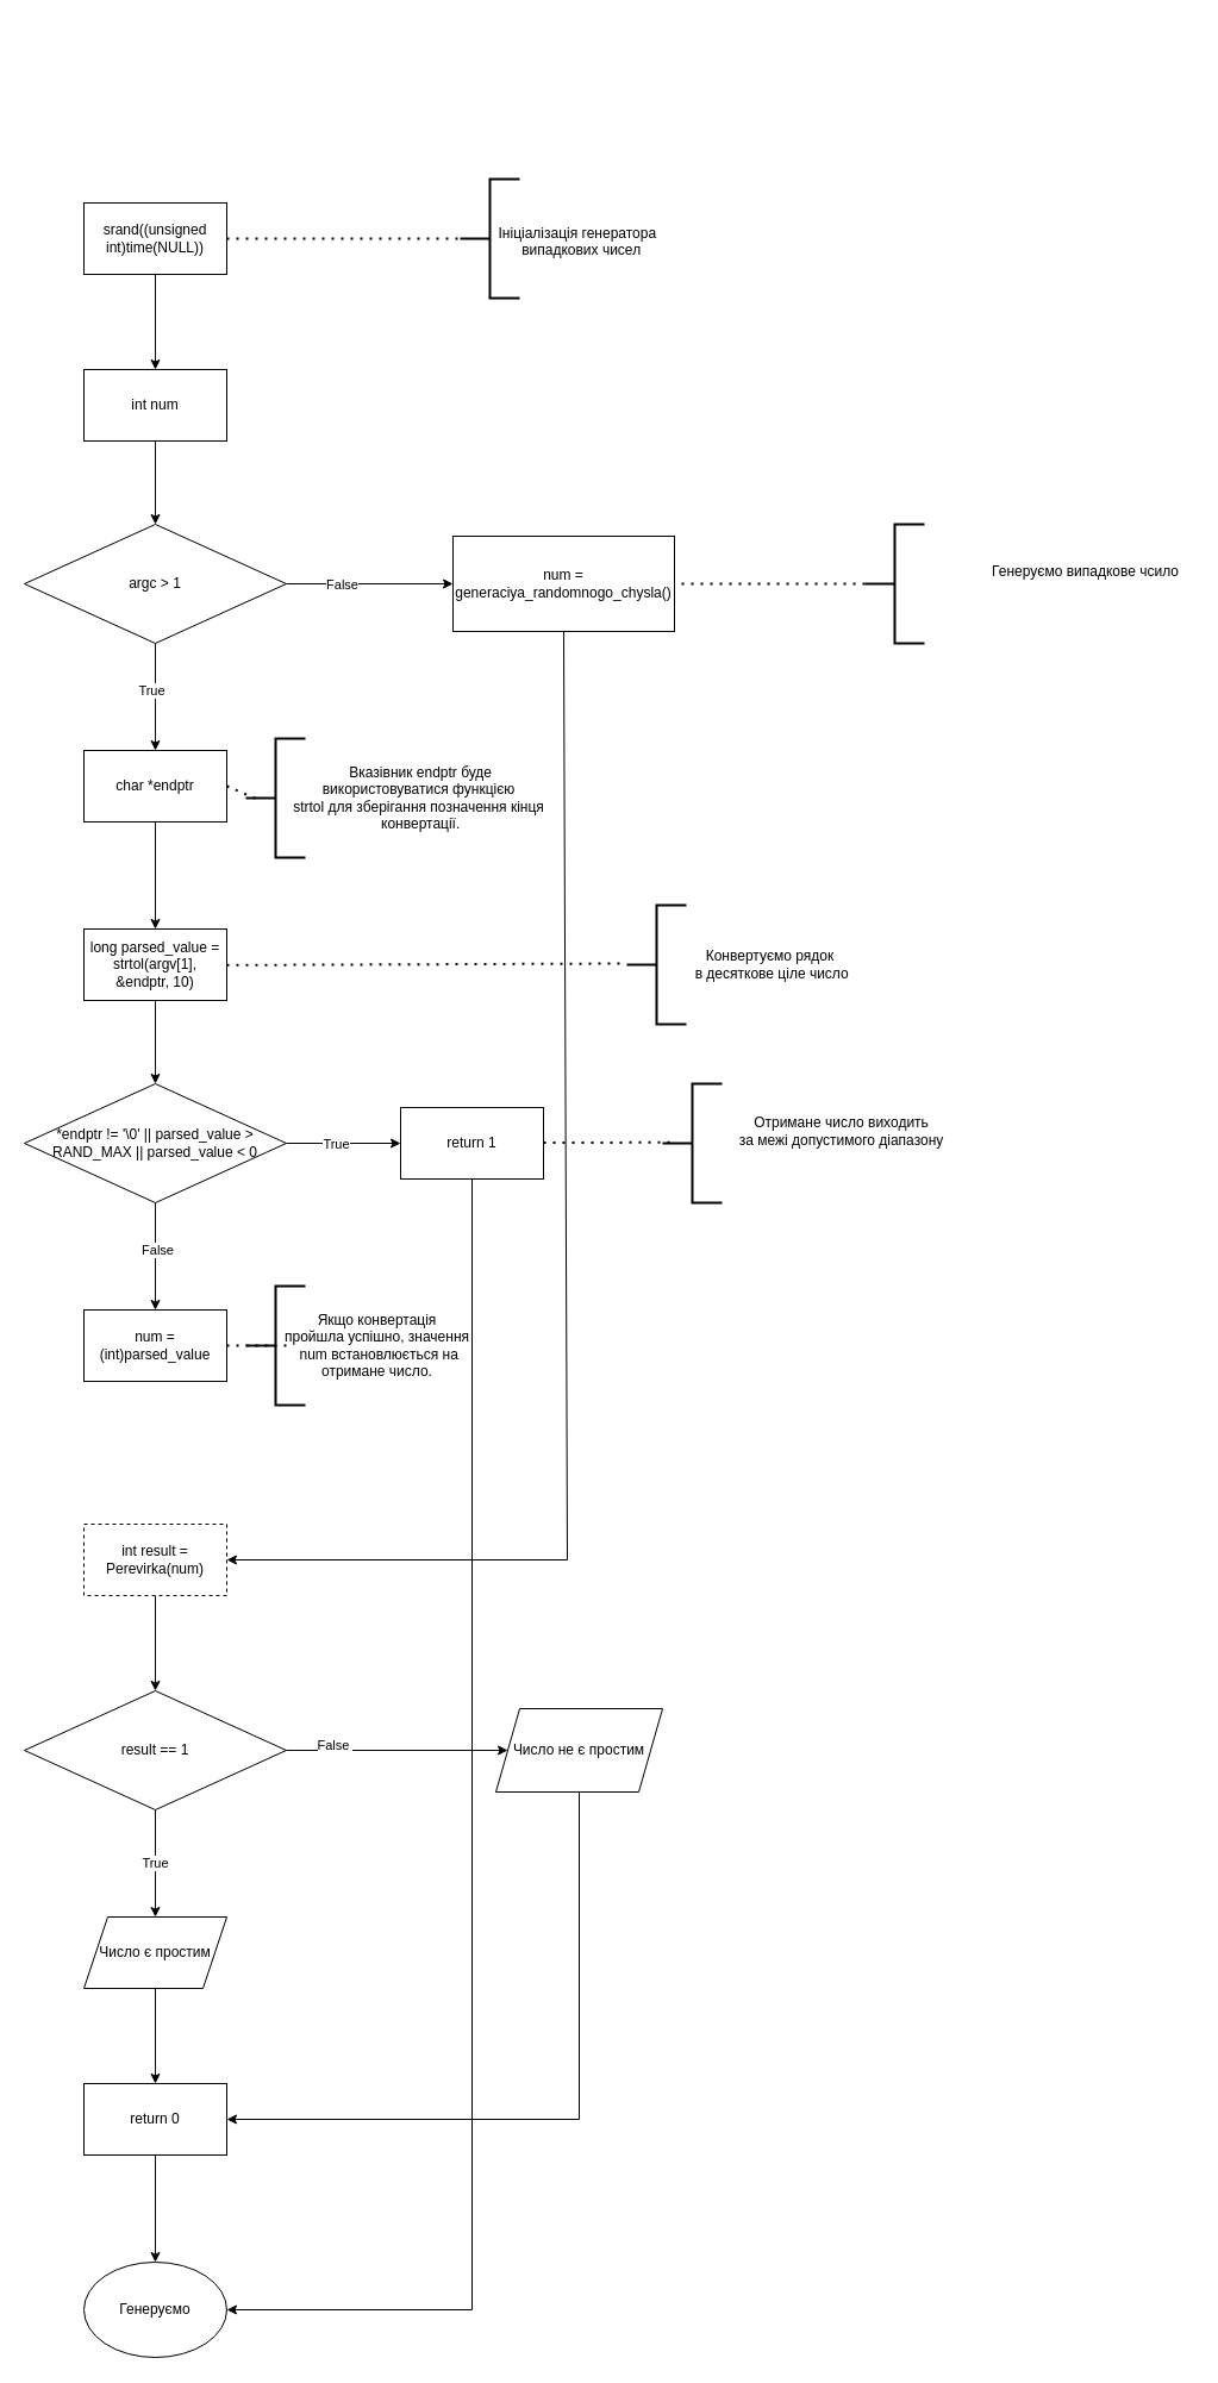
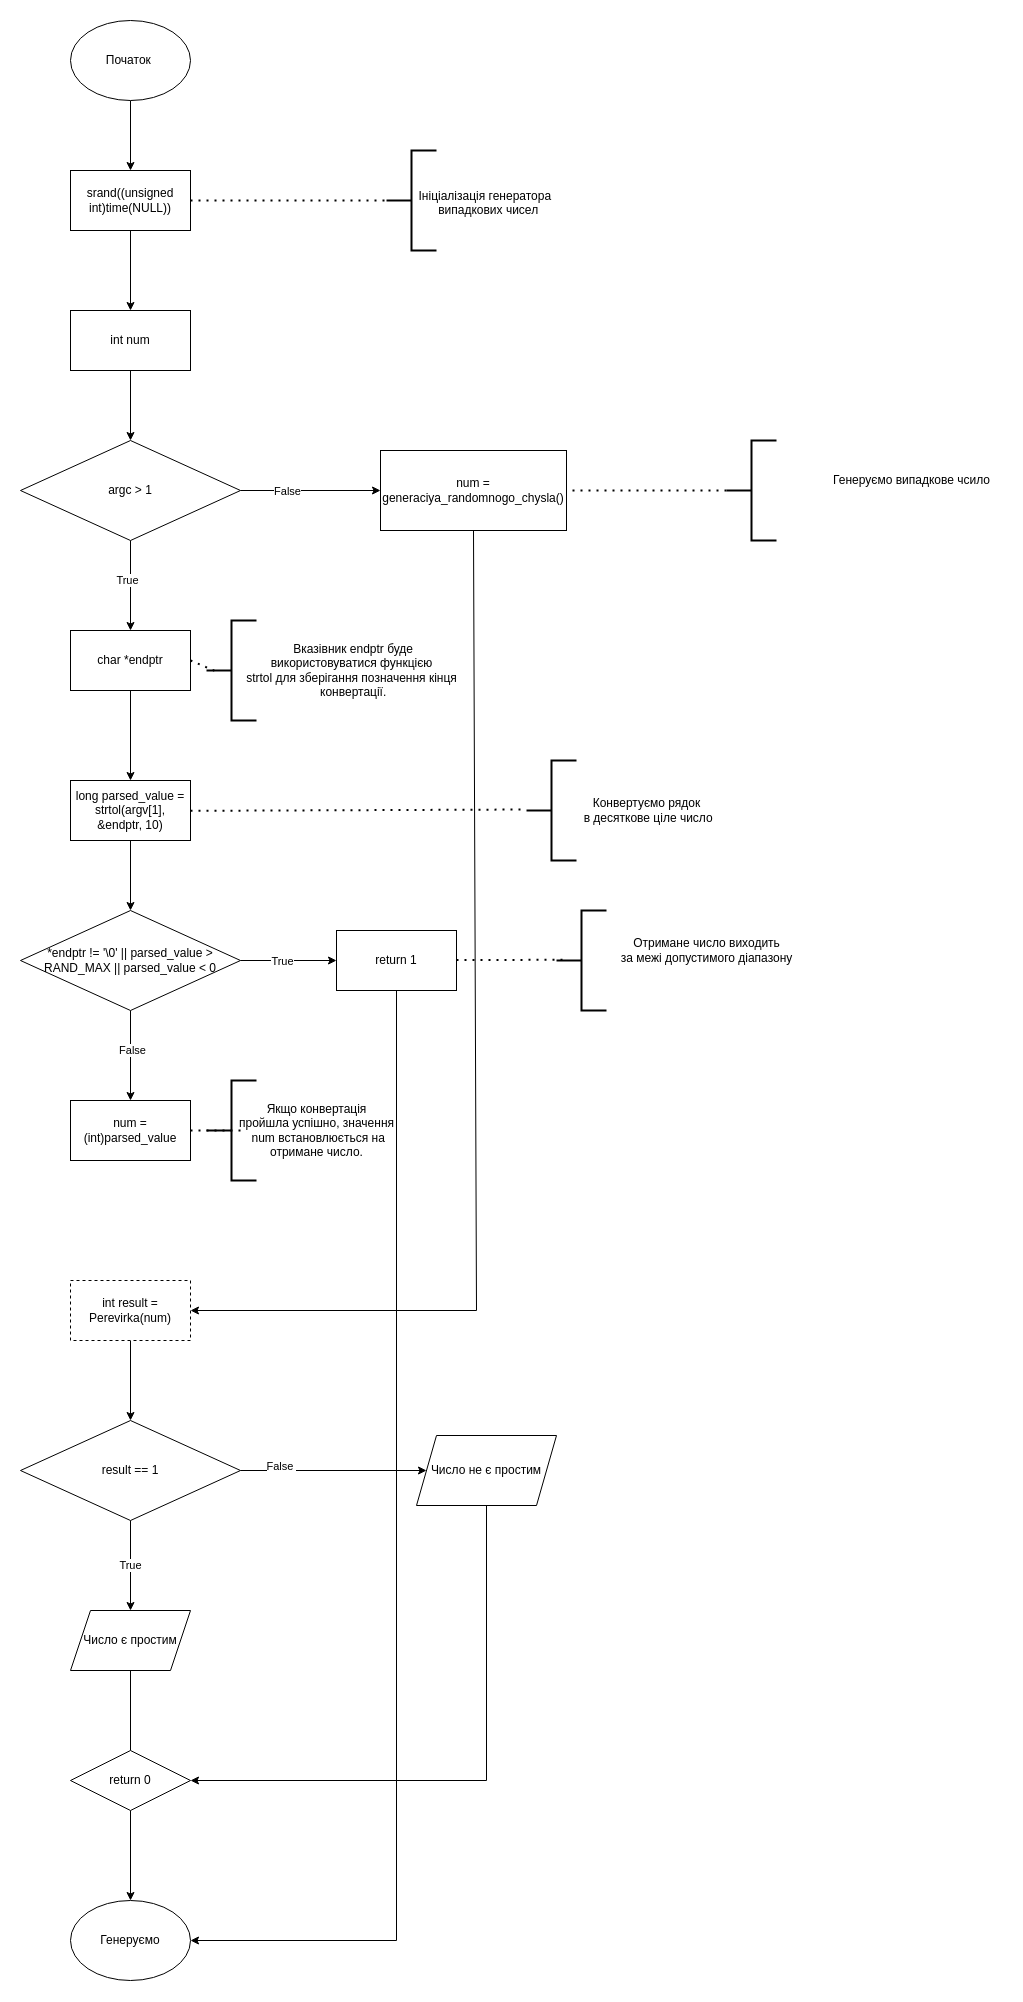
  <mxCell id="0" />
  <mxCell id="1" parent="0" />
+ <mxCell id="2" value="" style="edgeStyle=orthogonalEdgeStyle;rounded=0;orthogonalLoop=1;jettySize=auto;html=1;" parent="1" source="3" target="5" edge="1"><mxGeometry relative="1" as="geometry" /></mxCell>
+ <mxCell id="3" value="Початок&amp;nbsp;" style="ellipse;whiteSpace=wrap;html=1;" parent="1" vertex="1"><mxGeometry x="70" y="20" width="120" height="80" as="geometry" /></mxCell>
  <mxCell id="4" value="" style="edgeStyle=orthogonalEdgeStyle;rounded=0;orthogonalLoop=1;jettySize=auto;html=1;" parent="1" source="5" target="9" edge="1"><mxGeometry relative="1" as="geometry" /></mxCell>
  <mxCell id="5" value="srand((unsigned int)time(NULL))" style="rounded=0;whiteSpace=wrap;html=1;" parent="1" vertex="1"><mxGeometry x="70" y="170" width="120" height="60" as="geometry" /></mxCell>
  <mxCell id="6" value="&lt;div&gt;Ініціалізація генератора&amp;nbsp;&lt;/div&gt;&lt;div&gt;&amp;nbsp; випадкових чисел&amp;nbsp;&lt;/div&gt;&lt;div&gt;&lt;br&gt;&lt;/div&gt;" style="text;html=1;align=center;verticalAlign=middle;resizable=0;points=[];autosize=1;strokeColor=none;fillColor=none;" parent="1" vertex="1"><mxGeometry x="406" y="180" width="160" height="60" as="geometry" /></mxCell>
  <mxCell id="7" value="" style="strokeWidth=2;html=1;shape=mxgraph.flowchart.annotation_2;align=left;labelPosition=right;pointerEvents=1;" parent="1" vertex="1"><mxGeometry x="386" y="150" width="50" height="100" as="geometry" /></mxCell>
  <mxCell id="8" value="" style="edgeStyle=orthogonalEdgeStyle;rounded=0;orthogonalLoop=1;jettySize=auto;html=1;" parent="1" source="9" target="14" edge="1"><mxGeometry relative="1" as="geometry" /></mxCell>
  <mxCell id="9" value="int num" style="whiteSpace=wrap;html=1;rounded=0;" parent="1" vertex="1"><mxGeometry x="70" y="310" width="120" height="60" as="geometry" /></mxCell>
  <mxCell id="10" value="" style="edgeStyle=orthogonalEdgeStyle;rounded=0;orthogonalLoop=1;jettySize=auto;html=1;" parent="1" source="14" target="16" edge="1"><mxGeometry relative="1" as="geometry" /></mxCell>
  <mxCell id="11" value="True" style="edgeLabel;html=1;align=center;verticalAlign=middle;resizable=0;points=[];" parent="10" vertex="1" connectable="0"><mxGeometry x="-0.128" y="-4" relative="1" as="geometry"><mxPoint as="offset" /></mxGeometry></mxCell>
  <mxCell id="12" value="" style="edgeStyle=orthogonalEdgeStyle;rounded=0;orthogonalLoop=1;jettySize=auto;html=1;" parent="1" source="14" target="26" edge="1"><mxGeometry relative="1" as="geometry" /></mxCell>
  <mxCell id="13" value="False" style="edgeLabel;html=1;align=center;verticalAlign=middle;resizable=0;points=[];" parent="12" vertex="1" connectable="0"><mxGeometry x="-0.345" relative="1" as="geometry"><mxPoint as="offset" /></mxGeometry></mxCell>
  <mxCell id="14" value="argc &amp;gt; 1" style="rhombus;whiteSpace=wrap;html=1;" parent="1" vertex="1"><mxGeometry x="20" y="440" width="220" height="100" as="geometry" /></mxCell>
  <mxCell id="15" value="" style="edgeStyle=orthogonalEdgeStyle;rounded=0;orthogonalLoop=1;jettySize=auto;html=1;" parent="1" source="16" target="18" edge="1"><mxGeometry relative="1" as="geometry" /></mxCell>
  <mxCell id="16" value="char *endptr" style="whiteSpace=wrap;html=1;" parent="1" vertex="1"><mxGeometry x="70" y="630" width="120" height="60" as="geometry" /></mxCell>
  <mxCell id="17" value="" style="edgeStyle=orthogonalEdgeStyle;rounded=0;orthogonalLoop=1;jettySize=auto;html=1;" parent="1" source="18" target="23" edge="1"><mxGeometry relative="1" as="geometry" /></mxCell>
  <mxCell id="18" value="long parsed_value = strtol(argv[1], &amp;amp;endptr, 10)" style="whiteSpace=wrap;html=1;" parent="1" vertex="1"><mxGeometry x="70" y="780" width="120" height="60" as="geometry" /></mxCell>
  <mxCell id="19" value="" style="edgeStyle=orthogonalEdgeStyle;rounded=0;orthogonalLoop=1;jettySize=auto;html=1;" parent="1" source="23" target="24" edge="1"><mxGeometry relative="1" as="geometry" /></mxCell>
  <mxCell id="20" value="True" style="edgeLabel;html=1;align=center;verticalAlign=middle;resizable=0;points=[];" parent="19" vertex="1" connectable="0"><mxGeometry x="-0.154" relative="1" as="geometry"><mxPoint as="offset" /></mxGeometry></mxCell>
  <mxCell id="21" value="" style="edgeStyle=orthogonalEdgeStyle;rounded=0;orthogonalLoop=1;jettySize=auto;html=1;" parent="1" source="23" target="25" edge="1"><mxGeometry relative="1" as="geometry" /></mxCell>
  <mxCell id="22" value="False" style="edgeLabel;html=1;align=center;verticalAlign=middle;resizable=0;points=[];" parent="21" vertex="1" connectable="0"><mxGeometry x="-0.133" y="1" relative="1" as="geometry"><mxPoint as="offset" /></mxGeometry></mxCell>
  <mxCell id="23" value="*endptr != '\0' || parsed_value &amp;gt; RAND_MAX || parsed_value &amp;lt; 0" style="rhombus;whiteSpace=wrap;html=1;" parent="1" vertex="1"><mxGeometry x="20" y="910" width="220" height="100" as="geometry" /></mxCell>
  <mxCell id="24" value="return 1" style="rounded=0;whiteSpace=wrap;html=1;" parent="1" vertex="1"><mxGeometry x="336" y="930" width="120" height="60" as="geometry" /></mxCell>
  <mxCell id="25" value="num = (int)parsed_value" style="rounded=0;whiteSpace=wrap;html=1;" parent="1" vertex="1"><mxGeometry x="70" y="1100" width="120" height="60" as="geometry" /></mxCell>
  <mxCell id="26" value="num = generaciya_randomnogo_chysla()" style="whiteSpace=wrap;html=1;" parent="1" vertex="1"><mxGeometry x="380" y="450" width="186" height="80" as="geometry" /></mxCell>
  <mxCell id="27" value="" style="edgeStyle=orthogonalEdgeStyle;rounded=0;orthogonalLoop=1;jettySize=auto;html=1;" parent="1" source="28" target="32" edge="1"><mxGeometry relative="1" as="geometry" /></mxCell>
  <mxCell id="28" value="int result = Perevirka(num)" style="whiteSpace=wrap;html=1;rounded=0;dashed=1;" parent="1" vertex="1"><mxGeometry x="70" y="1280" width="120" height="60" as="geometry" /></mxCell>
  <mxCell id="29" value="" style="endArrow=classic;html=1;rounded=0;exitX=0.5;exitY=1;exitDx=0;exitDy=0;entryX=1;entryY=0.5;entryDx=0;entryDy=0;" parent="1" source="26" target="28" edge="1"><mxGeometry width="50" height="50" relative="1" as="geometry"><mxPoint x="436" y="720" as="sourcePoint" /><mxPoint x="486" y="670" as="targetPoint" /><Array as="points"><mxPoint x="476" y="1310" /></Array></mxGeometry></mxCell>
  <mxCell id="30" value="" style="edgeStyle=orthogonalEdgeStyle;rounded=0;orthogonalLoop=1;jettySize=auto;html=1;" parent="1" source="32" target="34" edge="1"><mxGeometry relative="1" as="geometry" /></mxCell>
  <mxCell id="31" value="True" style="edgeLabel;html=1;align=center;verticalAlign=middle;resizable=0;points=[];" parent="30" vertex="1" connectable="0"><mxGeometry x="-0.03" y="-1" relative="1" as="geometry"><mxPoint as="offset" /></mxGeometry></mxCell>
  <mxCell id="32" value="result == 1" style="rhombus;whiteSpace=wrap;html=1;" parent="1" vertex="1"><mxGeometry x="20" y="1420" width="220" height="100" as="geometry" /></mxCell>
- <mxCell id="33" value="" style="edgeStyle=orthogonalEdgeStyle;rounded=0;orthogonalLoop=1;jettySize=auto;html=1;" parent="1" source="34" target="36" edge="1"><mxGeometry relative="1" as="geometry" /></mxCell>
+ <mxCell id="33" value="" style="edgeStyle=orthogonalEdgeStyle;rounded=0;orthogonalLoop=1;jettySize=auto;html=1;endArrow=none;" parent="1" source="34" target="36" edge="1"><mxGeometry relative="1" as="geometry" /></mxCell>
  <mxCell id="34" value="Число є простим" style="shape=parallelogram;perimeter=parallelogramPerimeter;whiteSpace=wrap;html=1;fixedSize=1;" parent="1" vertex="1"><mxGeometry x="70" y="1610" width="120" height="60" as="geometry" /></mxCell>
  <mxCell id="35" value="" style="edgeStyle=orthogonalEdgeStyle;rounded=0;orthogonalLoop=1;jettySize=auto;html=1;" parent="1" source="36" target="37" edge="1"><mxGeometry relative="1" as="geometry" /></mxCell>
- <mxCell id="36" value="return 0" style="whiteSpace=wrap;html=1;" parent="1" vertex="1"><mxGeometry x="70" y="1750" width="120" height="60" as="geometry" /></mxCell>
+ <mxCell id="36" value="return 0" style="rhombus;whiteSpace=wrap;html=1;" parent="1" vertex="1"><mxGeometry x="70" y="1750" width="120" height="60" as="geometry" /></mxCell>
  <mxCell id="37" value="Генеруємо" style="ellipse;whiteSpace=wrap;html=1;" parent="1" vertex="1"><mxGeometry x="70" y="1900" width="120" height="80" as="geometry" /></mxCell>
  <mxCell id="38" value="Число не є простим" style="shape=parallelogram;perimeter=parallelogramPerimeter;whiteSpace=wrap;html=1;fixedSize=1;" parent="1" vertex="1"><mxGeometry x="416" y="1435" width="140" height="70" as="geometry" /></mxCell>
  <mxCell id="39" value="" style="endArrow=classic;html=1;rounded=0;entryX=0;entryY=0.5;entryDx=0;entryDy=0;" parent="1" target="38" edge="1"><mxGeometry width="50" height="50" relative="1" as="geometry"><mxPoint x="240" y="1470" as="sourcePoint" /><mxPoint x="290" y="1420" as="targetPoint" /></mxGeometry></mxCell>
  <mxCell id="40" value="False&amp;nbsp;" style="edgeLabel;html=1;align=center;verticalAlign=middle;resizable=0;points=[];" parent="39" vertex="1" connectable="0"><mxGeometry x="-0.571" y="5" relative="1" as="geometry"><mxPoint as="offset" /></mxGeometry></mxCell>
  <mxCell id="41" value="" style="endArrow=classic;html=1;rounded=0;exitX=0.5;exitY=1;exitDx=0;exitDy=0;entryX=1;entryY=0.5;entryDx=0;entryDy=0;" parent="1" source="38" target="36" edge="1"><mxGeometry width="50" height="50" relative="1" as="geometry"><mxPoint x="396" y="1610" as="sourcePoint" /><mxPoint x="446" y="1560" as="targetPoint" /><Array as="points"><mxPoint x="486" y="1780" /></Array></mxGeometry></mxCell>
  <mxCell id="42" value="&amp;nbsp;Вказівник endptr буде &lt;br&gt;використовуватися функцією &lt;br&gt;strtol для зберігання позначення кінця&lt;br&gt;&amp;nbsp;конвертації." style="text;html=1;align=center;verticalAlign=middle;resizable=0;points=[];autosize=1;strokeColor=none;fillColor=none;" parent="1" vertex="1"><mxGeometry x="236" y="635" width="230" height="70" as="geometry" /></mxCell>
  <mxCell id="43" value="" style="strokeWidth=2;html=1;shape=mxgraph.flowchart.annotation_2;align=left;labelPosition=right;pointerEvents=1;" parent="1" vertex="1"><mxGeometry x="206" y="620" width="50" height="100" as="geometry" /></mxCell>
  <mxCell id="44" value="" style="endArrow=none;dashed=1;html=1;dashPattern=1 3;strokeWidth=2;rounded=0;exitX=1;exitY=0.5;exitDx=0;exitDy=0;entryX=0.199;entryY=0.511;entryDx=0;entryDy=0;entryPerimeter=0;" parent="1" source="16" target="43" edge="1"><mxGeometry width="50" height="50" relative="1" as="geometry"><mxPoint x="156" y="670.33" as="sourcePoint" /><mxPoint x="349" y="669.33" as="targetPoint" /></mxGeometry></mxCell>
  <mxCell id="45" value="Конвертуємо рядок&lt;br&gt;&amp;nbsp;в десяткове ціле число" style="text;html=1;align=center;verticalAlign=middle;resizable=0;points=[];autosize=1;strokeColor=none;fillColor=none;" parent="1" vertex="1"><mxGeometry x="566" y="790" width="160" height="40" as="geometry" /></mxCell>
  <mxCell id="46" value="" style="endArrow=none;dashed=1;html=1;dashPattern=1 3;strokeWidth=2;rounded=0;exitX=1;exitY=0.5;exitDx=0;exitDy=0;" parent="1" edge="1"><mxGeometry width="50" height="50" relative="1" as="geometry"><mxPoint x="190" y="810.33" as="sourcePoint" /><mxPoint x="526" y="809" as="targetPoint" /></mxGeometry></mxCell>
  <mxCell id="47" value="" style="strokeWidth=2;html=1;shape=mxgraph.flowchart.annotation_2;align=left;labelPosition=right;pointerEvents=1;" parent="1" vertex="1"><mxGeometry x="526" y="760" width="50" height="100" as="geometry" /></mxCell>
  <mxCell id="48" value="Отримане число виходить &lt;br&gt;за межі допустимого діапазону" style="text;html=1;align=center;verticalAlign=middle;resizable=0;points=[];autosize=1;strokeColor=none;fillColor=none;" parent="1" vertex="1"><mxGeometry x="606" y="930" width="200" height="40" as="geometry" /></mxCell>
  <mxCell id="49" value="" style="strokeWidth=2;html=1;shape=mxgraph.flowchart.annotation_2;align=left;labelPosition=right;pointerEvents=1;" parent="1" vertex="1"><mxGeometry x="556" y="910" width="50" height="100" as="geometry" /></mxCell>
  <mxCell id="50" value="" style="endArrow=none;dashed=1;html=1;dashPattern=1 3;strokeWidth=2;rounded=0;" parent="1" edge="1"><mxGeometry width="50" height="50" relative="1" as="geometry"><mxPoint x="456" y="959.45" as="sourcePoint" /><mxPoint x="563" y="959.33" as="targetPoint" /></mxGeometry></mxCell>
  <mxCell id="51" value="Якщо конвертація &lt;br&gt;пройшла успішно, значення&lt;br&gt;&amp;nbsp;num встановлюється на &lt;br&gt;отримане число." style="text;html=1;align=center;verticalAlign=middle;resizable=0;points=[];autosize=1;strokeColor=none;fillColor=none;" parent="1" vertex="1"><mxGeometry x="226" y="1095" width="180" height="70" as="geometry" /></mxCell>
  <mxCell id="52" value="" style="strokeWidth=2;html=1;shape=mxgraph.flowchart.annotation_2;align=left;labelPosition=right;pointerEvents=1;" parent="1" vertex="1"><mxGeometry x="206" y="1080" width="50" height="100" as="geometry" /></mxCell>
  <mxCell id="53" value="" style="endArrow=none;dashed=1;html=1;dashPattern=1 3;strokeWidth=2;rounded=0;exitX=1;exitY=0.5;exitDx=0;exitDy=0;" parent="1" source="25" edge="1"><mxGeometry width="50" height="50" relative="1" as="geometry"><mxPoint x="174" y="1129.38" as="sourcePoint" /><mxPoint x="246" y="1130" as="targetPoint" /></mxGeometry></mxCell>
  <mxCell id="54" value="Генеруємо випадкове чсило" style="text;html=1;align=center;verticalAlign=middle;resizable=0;points=[];autosize=1;strokeColor=none;fillColor=none;" parent="1" vertex="1"><mxGeometry x="821" y="465" width="180" height="30" as="geometry" /></mxCell>
  <mxCell id="55" value="" style="strokeWidth=2;html=1;shape=mxgraph.flowchart.annotation_2;align=left;labelPosition=right;pointerEvents=1;" parent="1" vertex="1"><mxGeometry x="726" y="440" width="50" height="100" as="geometry" /></mxCell>
  <mxCell id="56" value="" style="endArrow=none;dashed=1;html=1;dashPattern=1 3;strokeWidth=2;rounded=0;exitX=0;exitY=0.5;exitDx=0;exitDy=0;exitPerimeter=0;entryX=1;entryY=0.5;entryDx=0;entryDy=0;" parent="1" source="55" target="26" edge="1"><mxGeometry width="50" height="50" relative="1" as="geometry"><mxPoint x="243" y="1059.62" as="sourcePoint" /><mxPoint x="293" y="1059.62" as="targetPoint" /></mxGeometry></mxCell>
  <mxCell id="57" value="" style="endArrow=classic;html=1;rounded=0;exitX=0.5;exitY=1;exitDx=0;exitDy=0;entryX=1;entryY=0.5;entryDx=0;entryDy=0;" parent="1" source="24" target="37" edge="1"><mxGeometry width="50" height="50" relative="1" as="geometry"><mxPoint x="406" y="1110" as="sourcePoint" /><mxPoint x="456" y="1060" as="targetPoint" /><Array as="points"><mxPoint x="396" y="1940" /></Array></mxGeometry></mxCell>
  <mxCell id="58" value="" style="endArrow=none;dashed=1;html=1;dashPattern=1 3;strokeWidth=2;rounded=0;exitX=1;exitY=0.5;exitDx=0;exitDy=0;entryX=0;entryY=0.5;entryDx=0;entryDy=0;entryPerimeter=0;" edge="1" parent="1" source="5" target="7"><mxGeometry width="50" height="50" relative="1" as="geometry"><mxPoint x="193" y="301" as="sourcePoint" /><mxPoint x="386" y="300" as="targetPoint" /></mxGeometry></mxCell>
